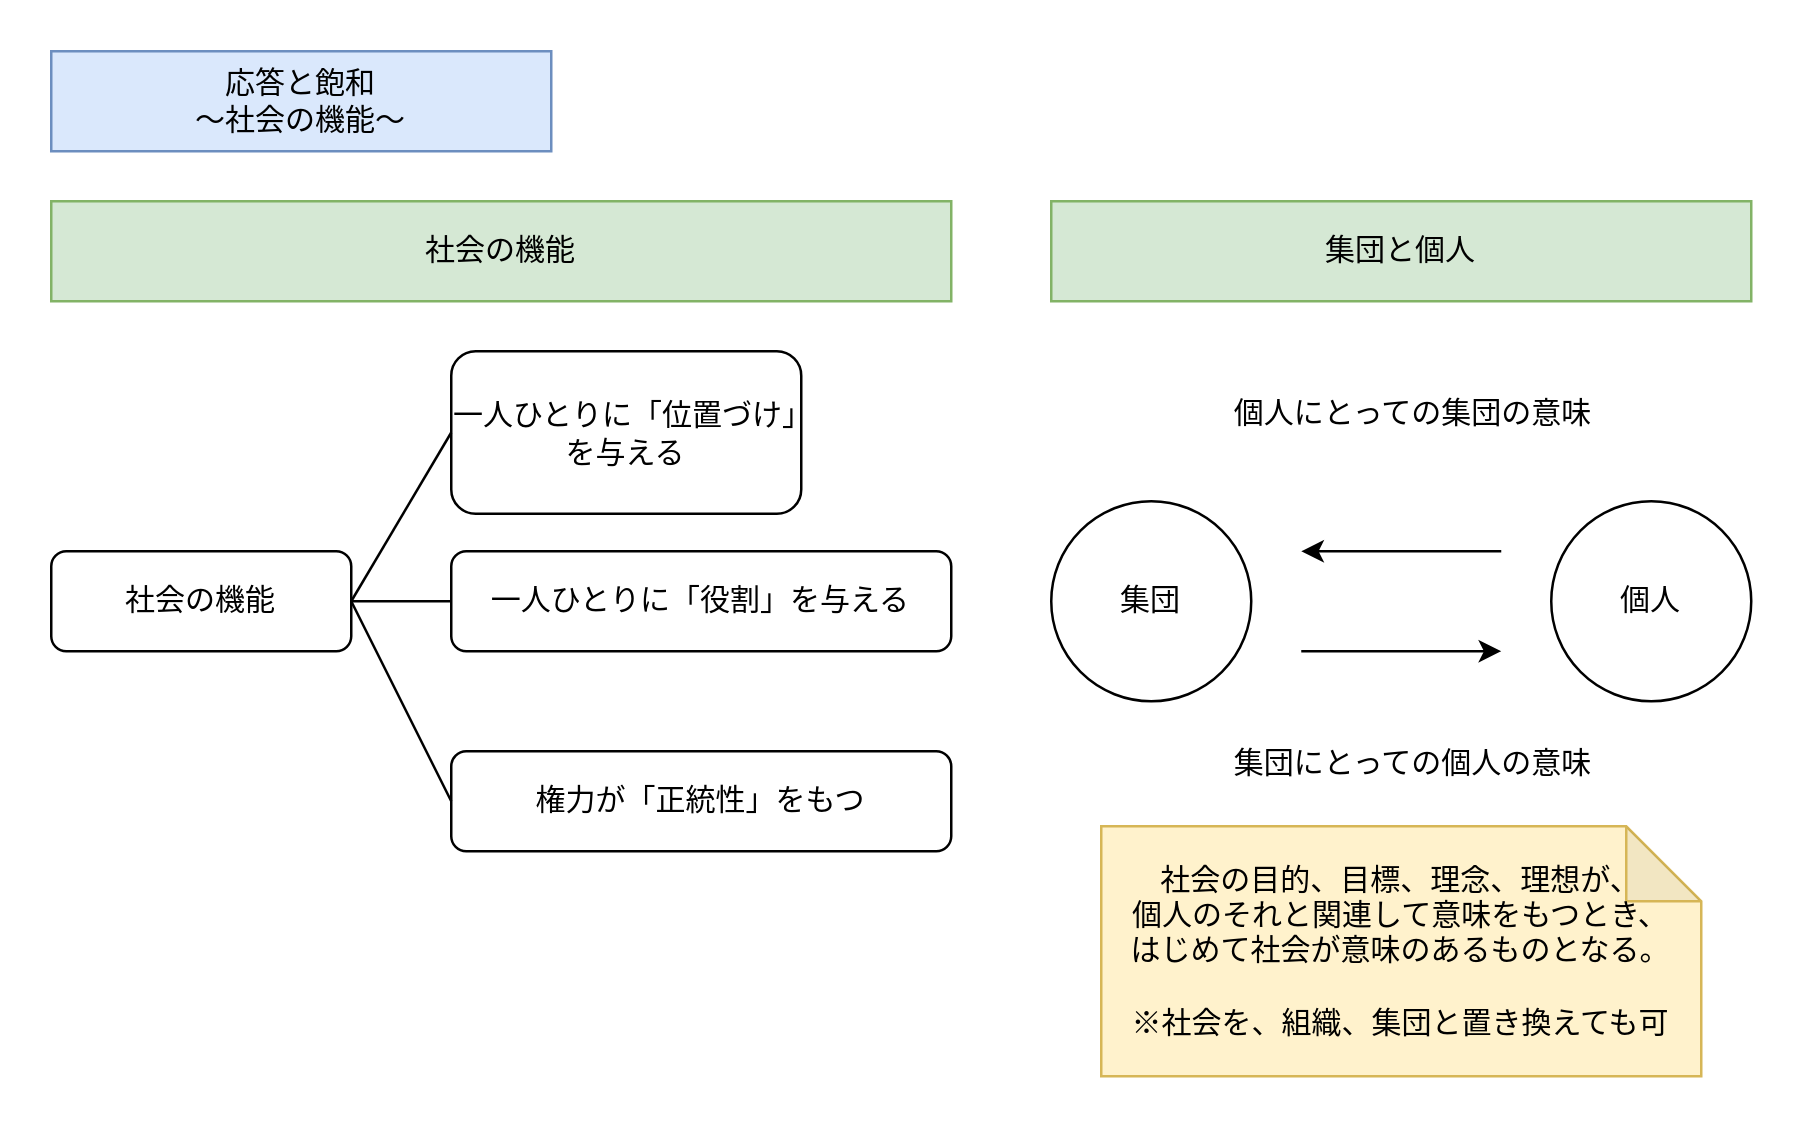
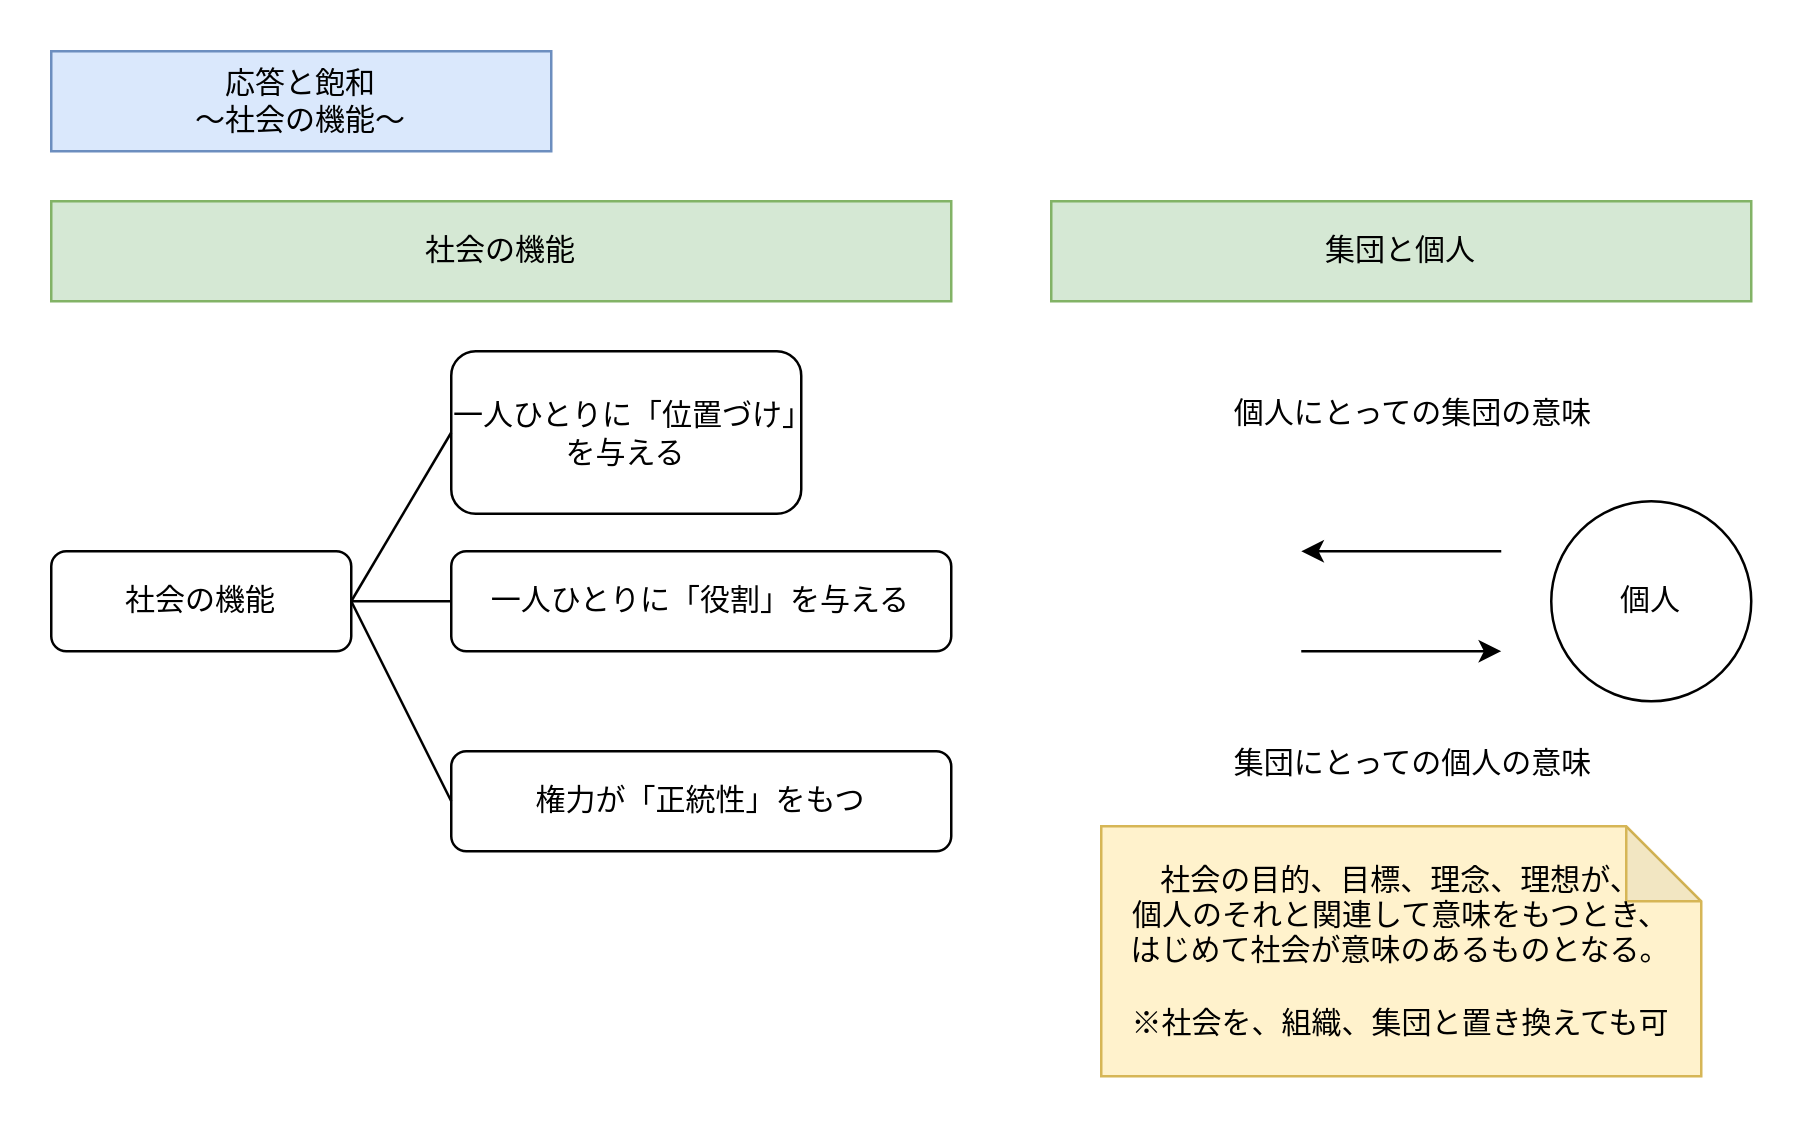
  <mxCell id="0" />
  <mxCell id="1" parent="0" />
  <mxCell id="2" value="応答と飽和&lt;div&gt;～社会の機能～&lt;/div&gt;" style="text;html=1;align=center;verticalAlign=middle;whiteSpace=wrap;rounded=0;fillColor=#dae8fc;strokeColor=#6c8ebf;" parent="1" vertex="1"><mxGeometry x="20" y="20" width="200" height="40" as="geometry" /></mxCell>
  <mxCell id="3" value="社会の機能" style="text;html=1;align=center;verticalAlign=middle;whiteSpace=wrap;rounded=0;fillColor=#d5e8d4;strokeColor=#82b366;" parent="1" vertex="1"><mxGeometry x="20" y="80" width="360" height="40" as="geometry" /></mxCell>
  <mxCell id="4" value="集団と個人" style="text;html=1;align=center;verticalAlign=middle;whiteSpace=wrap;rounded=0;fillColor=#d5e8d4;strokeColor=#82b366;" parent="1" vertex="1"><mxGeometry x="420" y="80" width="280" height="40" as="geometry" /></mxCell>
  <mxCell id="5" value="社会の機能" style="rounded=1;whiteSpace=wrap;html=1;" vertex="1" parent="1"><mxGeometry x="20" y="220" width="120" height="40" as="geometry" /></mxCell>
  <mxCell id="6" value="一人ひとりに「位置づけ」を与える" style="rounded=1;whiteSpace=wrap;html=1;" vertex="1" parent="1"><mxGeometry x="180" y="140" width="140" height="65" as="geometry" /></mxCell>
  <mxCell id="7" value="一人ひとりに「役割」を与える" style="rounded=1;whiteSpace=wrap;html=1;" vertex="1" parent="1"><mxGeometry x="180" y="220" width="200" height="40" as="geometry" /></mxCell>
  <mxCell id="8" value="" style="endArrow=none;html=1;exitX=1;exitY=0.5;exitDx=0;exitDy=0;entryX=0;entryY=0.5;entryDx=0;entryDy=0;" edge="1" parent="1" source="5" target="6"><mxGeometry width="50" height="50" relative="1" as="geometry"><mxPoint x="290" y="290" as="sourcePoint" /><mxPoint x="340" y="240" as="targetPoint" /></mxGeometry></mxCell>
  <mxCell id="9" value="" style="endArrow=none;html=1;entryX=0;entryY=0.5;entryDx=0;entryDy=0;" edge="1" parent="1" target="7"><mxGeometry width="50" height="50" relative="1" as="geometry"><mxPoint x="140" y="240" as="sourcePoint" /><mxPoint x="190" y="170" as="targetPoint" /></mxGeometry></mxCell>
  <mxCell id="10" value="権力が「正統性」をもつ" style="rounded=1;whiteSpace=wrap;html=1;" vertex="1" parent="1"><mxGeometry x="180" y="300" width="200" height="40" as="geometry" /></mxCell>
  <mxCell id="11" value="" style="endArrow=none;html=1;entryX=0;entryY=0.5;entryDx=0;entryDy=0;exitX=1;exitY=0.5;exitDx=0;exitDy=0;" edge="1" parent="1" source="5" target="10"><mxGeometry width="50" height="50" relative="1" as="geometry"><mxPoint x="150" y="250" as="sourcePoint" /><mxPoint x="190" y="250" as="targetPoint" /></mxGeometry></mxCell>
- <mxCell id="12" value="集団" style="ellipse;whiteSpace=wrap;html=1;aspect=fixed;" vertex="1" parent="1"><mxGeometry x="420" y="200" width="80" height="80" as="geometry" /></mxCell>
  <mxCell id="13" value="個人" style="ellipse;whiteSpace=wrap;html=1;aspect=fixed;" vertex="1" parent="1"><mxGeometry x="620" y="200" width="80" height="80" as="geometry" /></mxCell>
  <mxCell id="14" value="" style="endArrow=classic;html=1;" edge="1" parent="1"><mxGeometry width="50" height="50" relative="1" as="geometry"><mxPoint x="520" y="260" as="sourcePoint" /><mxPoint x="600" y="260" as="targetPoint" /></mxGeometry></mxCell>
  <mxCell id="15" value="集団にとっての個人の意味" style="text;html=1;align=center;verticalAlign=middle;whiteSpace=wrap;rounded=0;" vertex="1" parent="1"><mxGeometry x="480" y="290" width="170" height="30" as="geometry" /></mxCell>
  <mxCell id="16" value="" style="endArrow=classic;html=1;" edge="1" parent="1"><mxGeometry width="50" height="50" relative="1" as="geometry"><mxPoint x="600" y="220" as="sourcePoint" /><mxPoint x="520" y="220" as="targetPoint" /></mxGeometry></mxCell>
  <mxCell id="17" value="個人にとっての集団の意味" style="text;html=1;align=center;verticalAlign=middle;whiteSpace=wrap;rounded=0;" vertex="1" parent="1"><mxGeometry x="480" y="150" width="170" height="30" as="geometry" /></mxCell>
  <mxCell id="18" value="社会の目的、目標、理念、理想が、&lt;div&gt;個人のそれと関連して意味をもつとき、&lt;/div&gt;&lt;div&gt;はじめて社会が意味のあるものとなる。&lt;/div&gt;&lt;div&gt;&lt;br&gt;※社会を、組織、集団と置き換えても可&lt;/div&gt;" style="shape=note;whiteSpace=wrap;html=1;backgroundOutline=1;darkOpacity=0.05;fillColor=#fff2cc;strokeColor=#d6b656;" vertex="1" parent="1"><mxGeometry x="440" y="330" width="240" height="100" as="geometry" /></mxCell>
